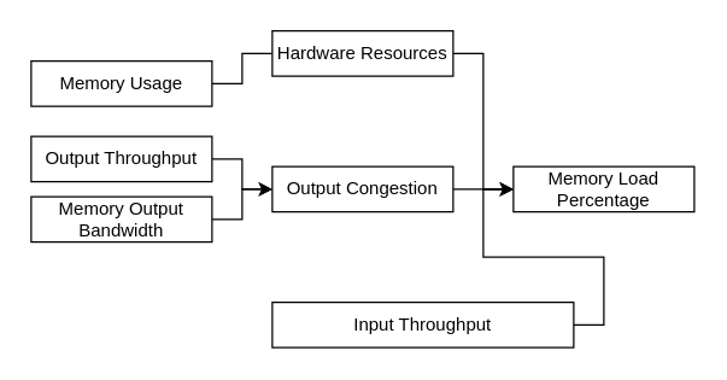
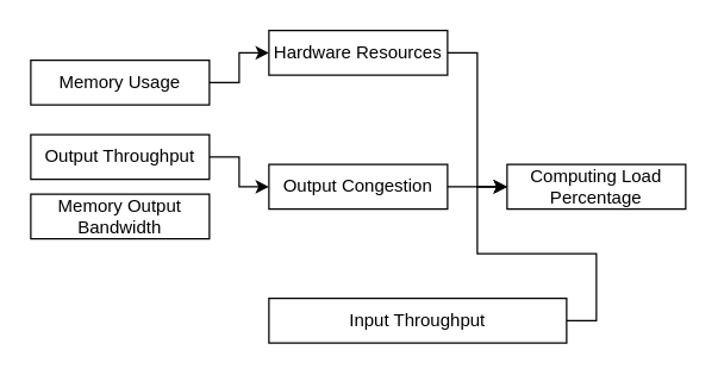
  <mxCell id="0" />
  <mxCell id="1" parent="0" />
- <mxCell id="2" style="edgeStyle=orthogonalEdgeStyle;rounded=0;orthogonalLoop=1;jettySize=auto;html=1;exitX=1;exitY=0.5;exitDx=0;exitDy=0;endArrow=none;" parent="1" source="3" target="5" edge="1"><mxGeometry relative="1" as="geometry" /></mxCell>
+ <mxCell id="2" style="edgeStyle=orthogonalEdgeStyle;rounded=0;orthogonalLoop=1;jettySize=auto;html=1;exitX=1;exitY=0.5;exitDx=0;exitDy=0;" parent="1" source="3" target="5" edge="1"><mxGeometry relative="1" as="geometry" /></mxCell>
  <mxCell id="3" value="Memory Usage" style="rounded=0;whiteSpace=wrap;html=1;" parent="1" vertex="1"><mxGeometry x="20" y="40" width="120" height="30" as="geometry" /></mxCell>
  <mxCell id="4" style="edgeStyle=orthogonalEdgeStyle;rounded=0;orthogonalLoop=1;jettySize=auto;html=1;exitX=1;exitY=0.5;exitDx=0;exitDy=0;entryX=0;entryY=0.5;entryDx=0;entryDy=0;" parent="1" source="5" target="14" edge="1"><mxGeometry relative="1" as="geometry" /></mxCell>
  <mxCell id="5" value="Hardware Resources" style="rounded=0;whiteSpace=wrap;html=1;" parent="1" vertex="1"><mxGeometry x="180" y="20" width="120" height="30" as="geometry" /></mxCell>
  <mxCell id="6" style="edgeStyle=orthogonalEdgeStyle;rounded=0;orthogonalLoop=1;jettySize=auto;html=1;exitX=1;exitY=0.5;exitDx=0;exitDy=0;" parent="1" source="7" target="11" edge="1"><mxGeometry relative="1" as="geometry" /></mxCell>
  <mxCell id="7" value="Output Throughput" style="rounded=0;whiteSpace=wrap;html=1;" parent="1" vertex="1"><mxGeometry x="20" y="90" width="120" height="30" as="geometry" /></mxCell>
- <mxCell id="8" style="edgeStyle=orthogonalEdgeStyle;rounded=0;orthogonalLoop=1;jettySize=auto;html=1;exitX=1;exitY=0.5;exitDx=0;exitDy=0;" parent="1" source="9" target="11" edge="1"><mxGeometry relative="1" as="geometry" /></mxCell>
  <mxCell id="9" value="Memory Output Bandwidth" style="rounded=0;whiteSpace=wrap;html=1;" parent="1" vertex="1"><mxGeometry x="20" y="130" width="120" height="30" as="geometry" /></mxCell>
  <mxCell id="10" value="" style="edgeStyle=orthogonalEdgeStyle;rounded=0;orthogonalLoop=1;jettySize=auto;html=1;" edge="1" parent="1" source="11" target="14"><mxGeometry relative="1" as="geometry" /></mxCell>
  <mxCell id="11" value="Output Congestion" style="rounded=0;whiteSpace=wrap;html=1;" parent="1" vertex="1"><mxGeometry x="180" y="110" width="120" height="30" as="geometry" /></mxCell>
  <mxCell id="12" style="edgeStyle=orthogonalEdgeStyle;rounded=0;orthogonalLoop=1;jettySize=auto;html=1;exitX=1;exitY=0.5;exitDx=0;exitDy=0;entryX=0;entryY=0.5;entryDx=0;entryDy=0;" parent="1" source="13" target="14" edge="1"><mxGeometry relative="1" as="geometry" /></mxCell>
  <mxCell id="13" value="Input Throughput" style="rounded=0;whiteSpace=wrap;html=1;" parent="1" vertex="1"><mxGeometry x="180" y="200" width="200" height="30" as="geometry" /></mxCell>
- <mxCell id="14" value="Memory Load Percentage" style="rounded=0;whiteSpace=wrap;html=1;" parent="1" vertex="1"><mxGeometry x="340" y="110" width="120" height="30" as="geometry" /></mxCell>
+ <mxCell id="14" value="Computing Load Percentage" style="rounded=0;whiteSpace=wrap;html=1;" parent="1" vertex="1"><mxGeometry x="340" y="110" width="120" height="30" as="geometry" /></mxCell>
  <mxCell id="15" style="edgeStyle=orthogonalEdgeStyle;rounded=0;orthogonalLoop=1;jettySize=auto;html=1;exitX=0.5;exitY=1;exitDx=0;exitDy=0;" edge="1" parent="1" source="14" target="14"><mxGeometry relative="1" as="geometry" /></mxCell>
